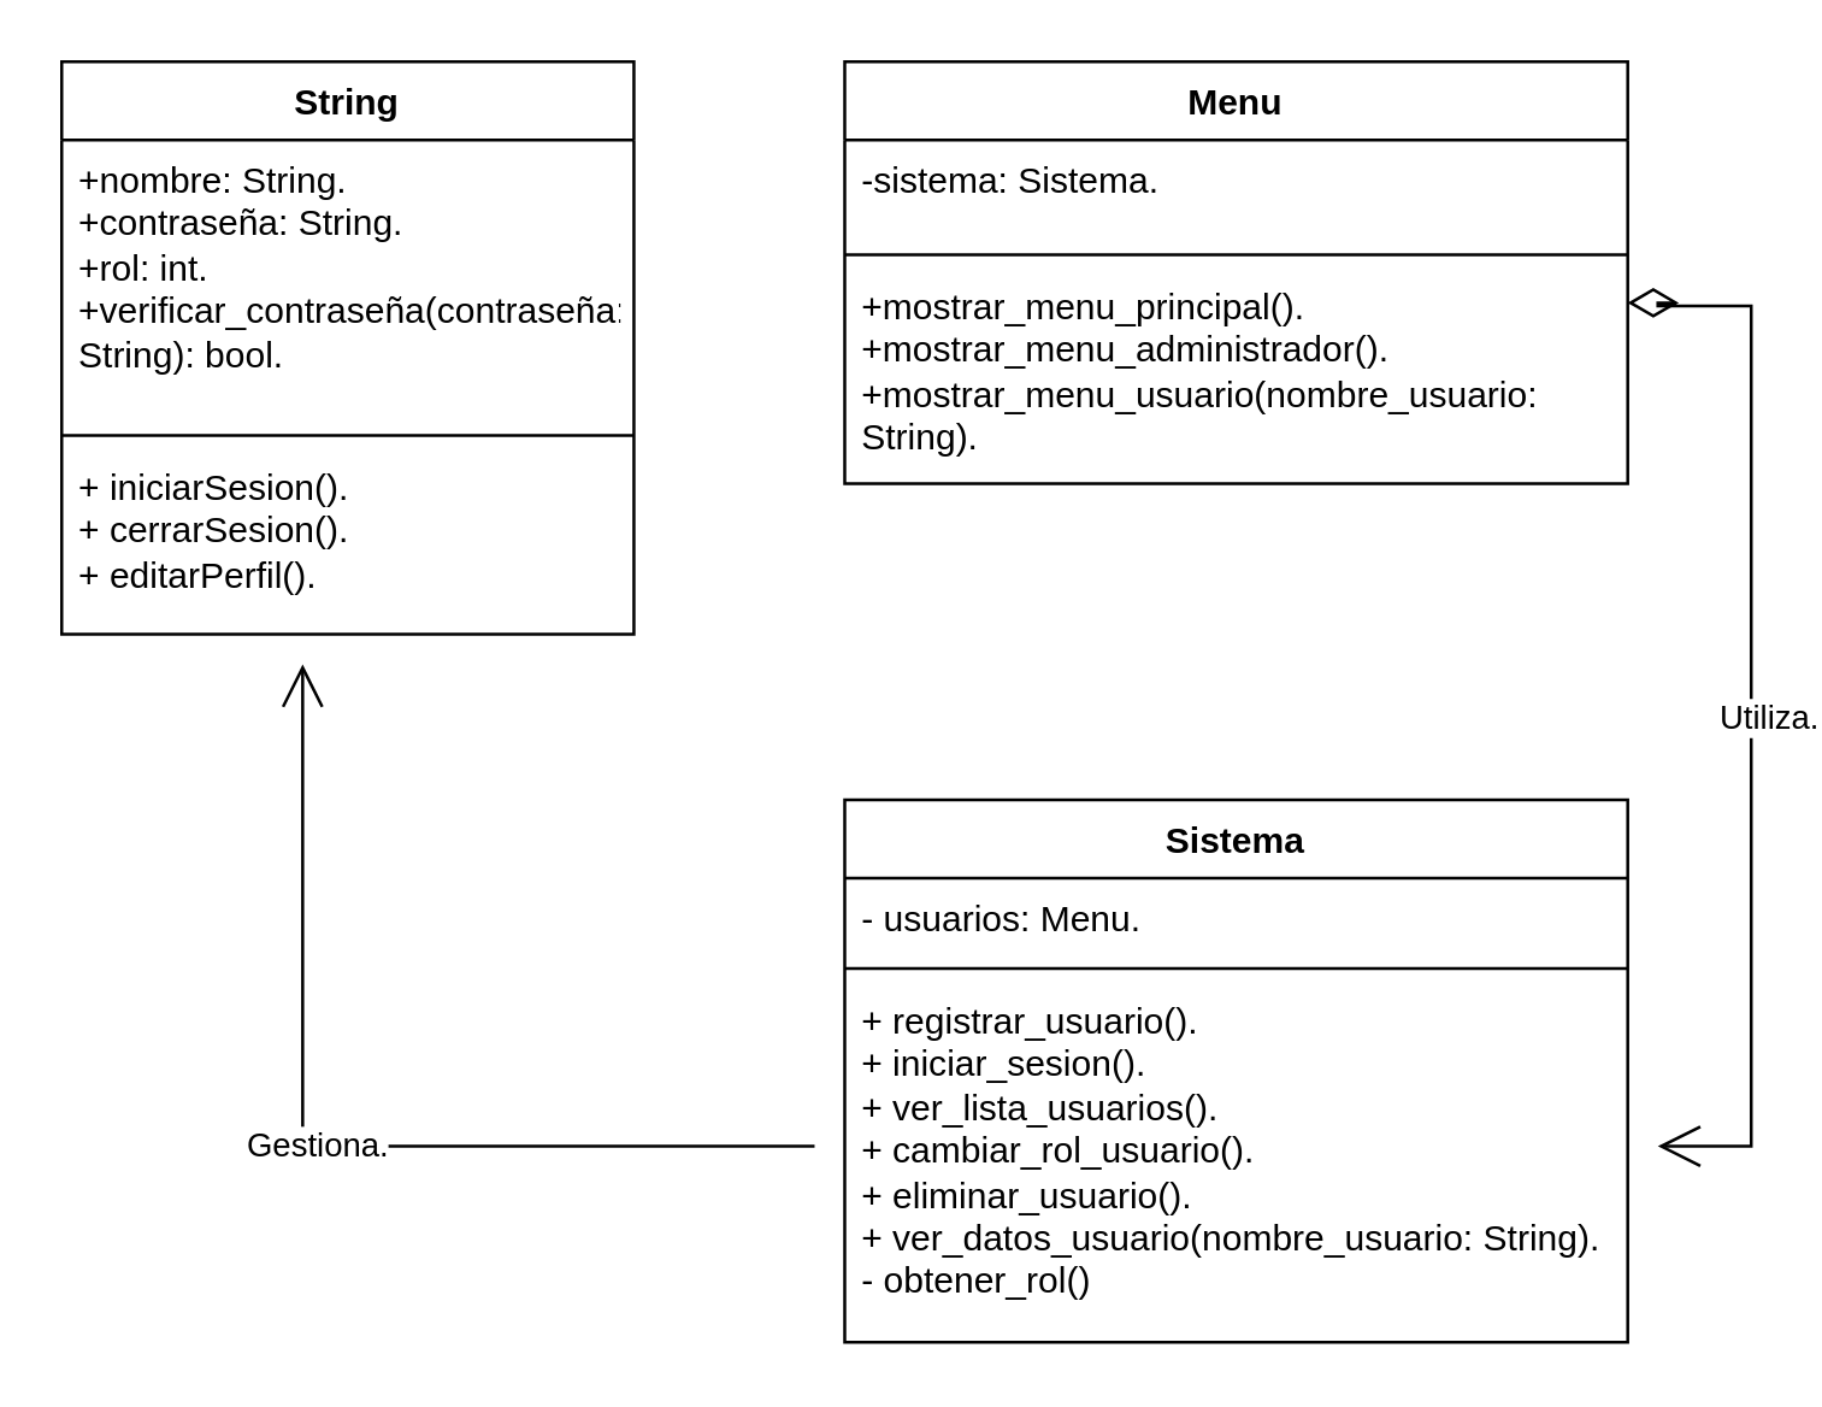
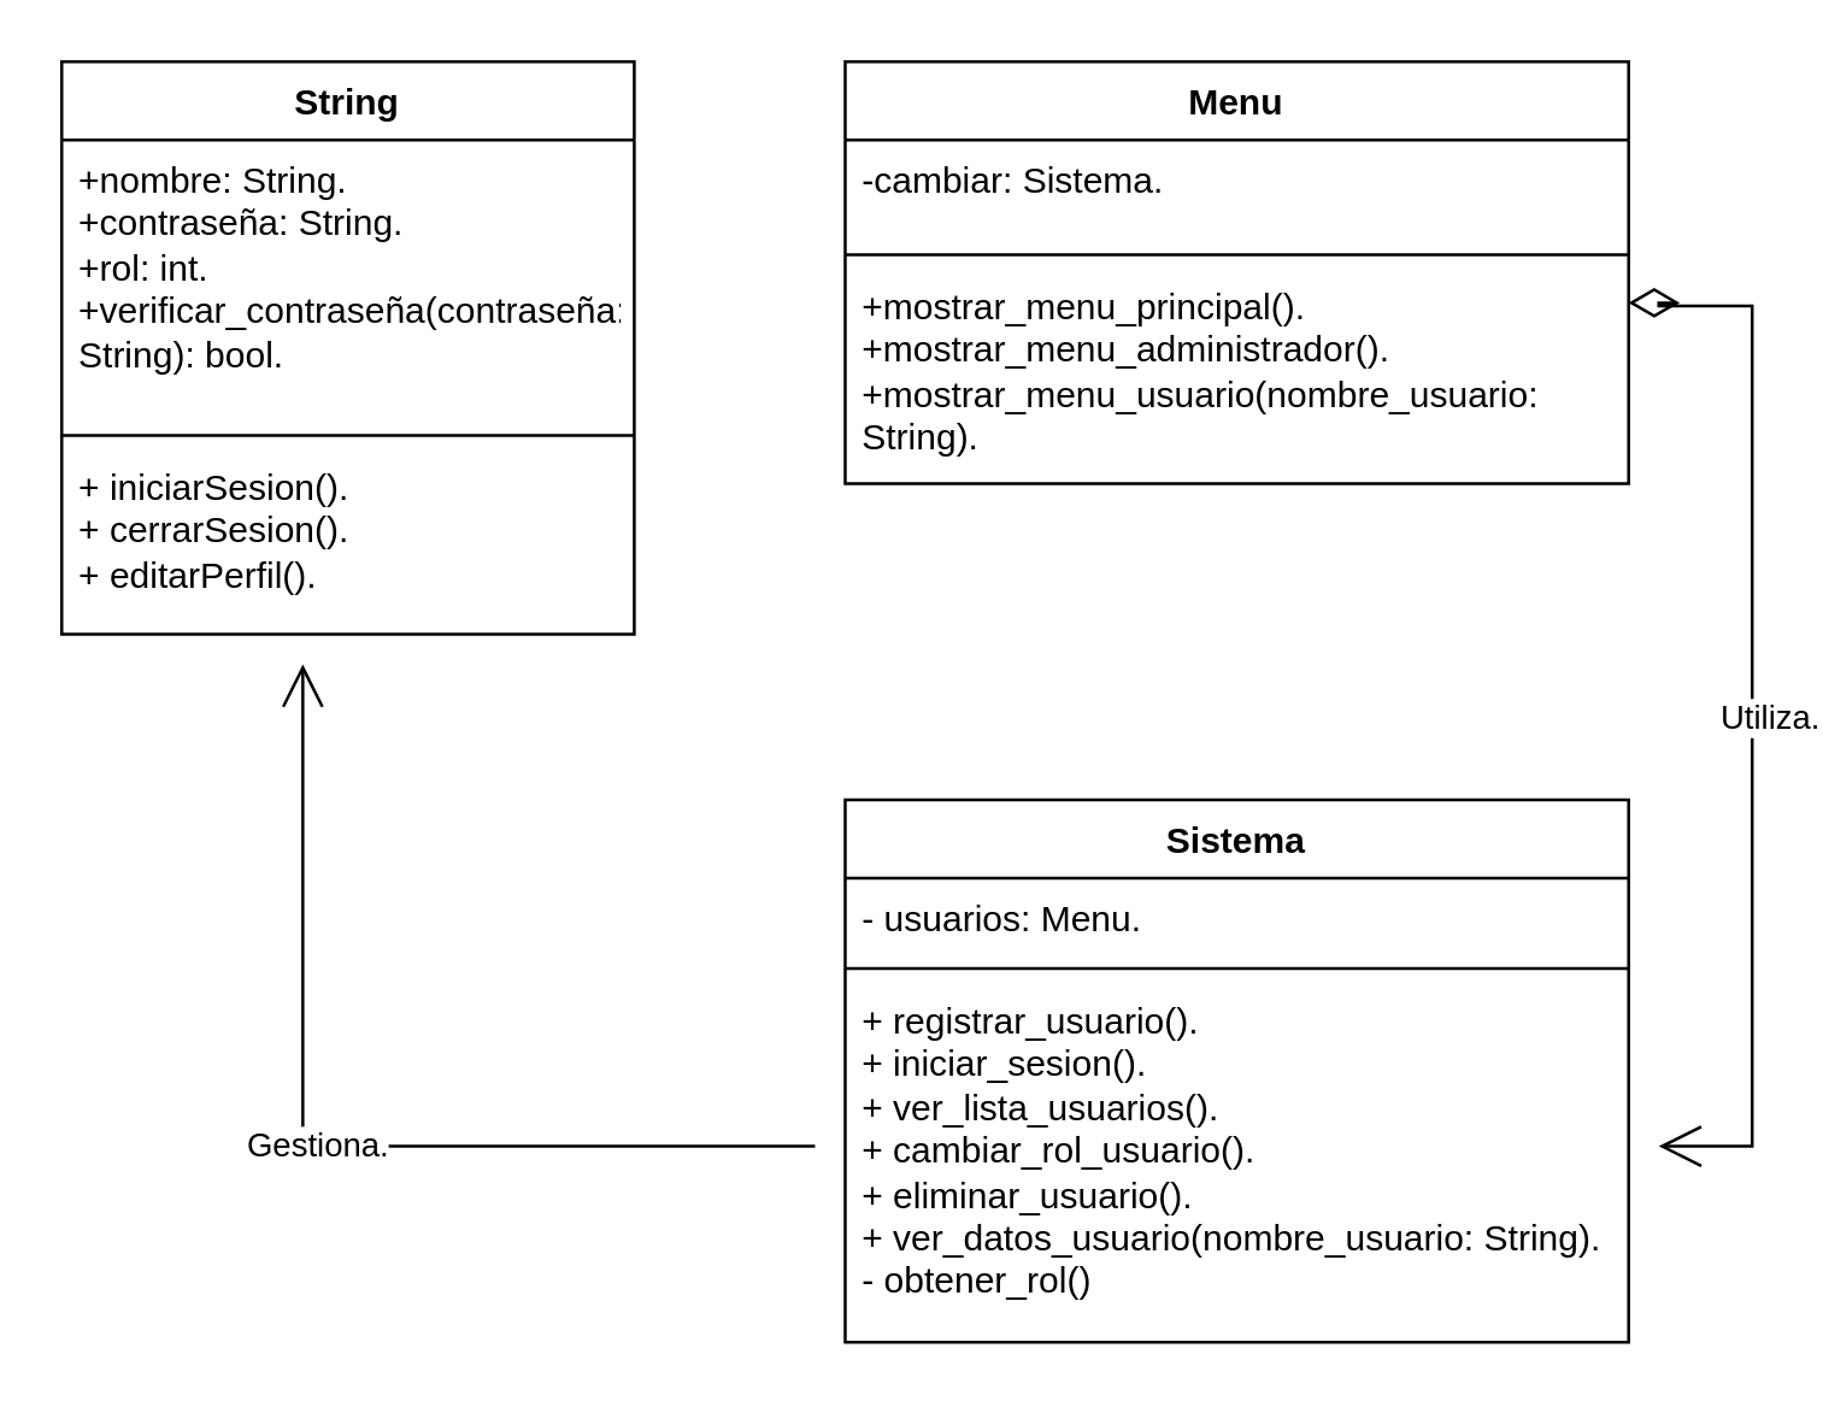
  <mxCell id="0" />
  <mxCell id="1" parent="0" />
  <mxCell id="2" value="String" style="swimlane;fontStyle=1;align=center;verticalAlign=top;childLayout=stackLayout;horizontal=1;startSize=26;horizontalStack=0;resizeParent=1;resizeParentMax=0;resizeLast=0;collapsible=1;marginBottom=0;whiteSpace=wrap;html=1;" vertex="1" parent="1"><mxGeometry x="20" y="20" width="190" height="190" as="geometry" /></mxCell>
  <mxCell id="3" value="+nombre: String.&lt;br&gt;        +contraseña: String.&lt;br&gt;        +rol: int.&lt;br&gt;        +verificar_contraseña(contraseña: String): bool." style="text;strokeColor=none;fillColor=none;align=left;verticalAlign=top;spacingLeft=4;spacingRight=4;overflow=hidden;rotatable=0;points=[[0,0.5],[1,0.5]];portConstraint=eastwest;whiteSpace=wrap;html=1;" vertex="1" parent="2"><mxGeometry y="26" width="190" height="94" as="geometry" /></mxCell>
  <mxCell id="4" value="" style="line;strokeWidth=1;fillColor=none;align=left;verticalAlign=middle;spacingTop=-1;spacingLeft=3;spacingRight=3;rotatable=0;labelPosition=right;points=[];portConstraint=eastwest;strokeColor=inherit;" vertex="1" parent="2"><mxGeometry y="120" width="190" height="8" as="geometry" /></mxCell>
  <mxCell id="5" value="+ iniciarSesion().&lt;br&gt;+ cerrarSesion().&lt;br&gt;+ editarPerfil()." style="text;strokeColor=none;fillColor=none;align=left;verticalAlign=top;spacingLeft=4;spacingRight=4;overflow=hidden;rotatable=0;points=[[0,0.5],[1,0.5]];portConstraint=eastwest;whiteSpace=wrap;html=1;" vertex="1" parent="2"><mxGeometry y="128" width="190" height="62" as="geometry" /></mxCell>
  <mxCell id="6" value="Menu" style="swimlane;fontStyle=1;align=center;verticalAlign=top;childLayout=stackLayout;horizontal=1;startSize=26;horizontalStack=0;resizeParent=1;resizeParentMax=0;resizeLast=0;collapsible=1;marginBottom=0;whiteSpace=wrap;html=1;" vertex="1" parent="1"><mxGeometry x="280" y="20" width="260" height="140" as="geometry" /></mxCell>
- <mxCell id="7" value="-sistema: Sistema.&lt;div&gt;&lt;br/&gt;&lt;/div&gt;" style="text;strokeColor=none;fillColor=none;align=left;verticalAlign=top;spacingLeft=4;spacingRight=4;overflow=hidden;rotatable=0;points=[[0,0.5],[1,0.5]];portConstraint=eastwest;whiteSpace=wrap;html=1;" vertex="1" parent="6"><mxGeometry y="26" width="260" height="34" as="geometry" /></mxCell>
+ <mxCell id="7" value="-cambiar: Sistema.&lt;div&gt;&lt;br/&gt;&lt;/div&gt;" style="text;strokeColor=none;fillColor=none;align=left;verticalAlign=top;spacingLeft=4;spacingRight=4;overflow=hidden;rotatable=0;points=[[0,0.5],[1,0.5]];portConstraint=eastwest;whiteSpace=wrap;html=1;" vertex="1" parent="6"><mxGeometry y="26" width="260" height="34" as="geometry" /></mxCell>
  <mxCell id="8" value="" style="line;strokeWidth=1;fillColor=none;align=left;verticalAlign=middle;spacingTop=-1;spacingLeft=3;spacingRight=3;rotatable=0;labelPosition=right;points=[];portConstraint=eastwest;strokeColor=inherit;" vertex="1" parent="6"><mxGeometry y="60" width="260" height="8" as="geometry" /></mxCell>
  <mxCell id="9" value="+mostrar_menu_principal().&lt;br&gt;+mostrar_menu_administrador().&lt;div&gt;+mostrar_menu_usuario(nombre_usuario: String).&lt;/div&gt;" style="text;strokeColor=none;fillColor=none;align=left;verticalAlign=top;spacingLeft=4;spacingRight=4;overflow=hidden;rotatable=0;points=[[0,0.5],[1,0.5]];portConstraint=eastwest;whiteSpace=wrap;html=1;" vertex="1" parent="6"><mxGeometry y="68" width="260" height="72" as="geometry" /></mxCell>
  <mxCell id="10" value="Sistema" style="swimlane;fontStyle=1;align=center;verticalAlign=top;childLayout=stackLayout;horizontal=1;startSize=26;horizontalStack=0;resizeParent=1;resizeParentMax=0;resizeLast=0;collapsible=1;marginBottom=0;whiteSpace=wrap;html=1;" vertex="1" parent="1"><mxGeometry x="280" y="265" width="260" height="180" as="geometry" /></mxCell>
  <mxCell id="11" value="- usuarios: Menu." style="text;strokeColor=none;fillColor=none;align=left;verticalAlign=top;spacingLeft=4;spacingRight=4;overflow=hidden;rotatable=0;points=[[0,0.5],[1,0.5]];portConstraint=eastwest;whiteSpace=wrap;html=1;" vertex="1" parent="10"><mxGeometry y="26" width="260" height="26" as="geometry" /></mxCell>
  <mxCell id="12" value="" style="line;strokeWidth=1;fillColor=none;align=left;verticalAlign=middle;spacingTop=-1;spacingLeft=3;spacingRight=3;rotatable=0;labelPosition=right;points=[];portConstraint=eastwest;strokeColor=inherit;" vertex="1" parent="10"><mxGeometry y="52" width="260" height="8" as="geometry" /></mxCell>
  <mxCell id="13" value="+ registrar_usuario().&lt;div&gt;+ iniciar_sesion().&lt;/div&gt;&lt;div&gt;+ ver_lista_usuarios().&lt;/div&gt;&lt;div&gt;+ cambiar_rol_usuario().&lt;/div&gt;&lt;div&gt;+ eliminar_usuario().&lt;/div&gt;&lt;div&gt;+ ver_datos_usuario(nombre_usuario: String).&lt;/div&gt;&lt;div&gt;- obtener_rol()&lt;/div&gt;" style="text;strokeColor=none;fillColor=none;align=left;verticalAlign=top;spacingLeft=4;spacingRight=4;overflow=hidden;rotatable=0;points=[[0,0.5],[1,0.5]];portConstraint=eastwest;whiteSpace=wrap;html=1;" vertex="1" parent="10"><mxGeometry y="60" width="260" height="120" as="geometry" /></mxCell>
  <mxCell id="14" value="" style="endArrow=open;html=1;endSize=12;startArrow=diamondThin;startSize=14;startFill=0;edgeStyle=orthogonalEdgeStyle;align=left;verticalAlign=bottom;rounded=0;exitX=0.342;exitY=1.069;exitDx=0;exitDy=0;exitPerimeter=0;" edge="1" parent="1"><mxGeometry x="-1" y="3" relative="1" as="geometry"><mxPoint x="540" y="99.998" as="sourcePoint" /><mxPoint x="550" y="380" as="targetPoint" /><Array as="points"><mxPoint x="550" y="100" /><mxPoint x="550" y="101" /><mxPoint x="581" y="101" /><mxPoint x="581" y="380" /></Array></mxGeometry></mxCell>
  <mxCell id="15" value="Utiliza." style="edgeLabel;html=1;align=center;verticalAlign=middle;resizable=0;points=[];" vertex="1" connectable="0" parent="14"><mxGeometry x="0.017" y="5" relative="1" as="geometry"><mxPoint as="offset" /></mxGeometry></mxCell>
  <mxCell id="16" value="Gestiona." style="endArrow=open;endFill=1;endSize=12;html=1;rounded=0;" edge="1" parent="1"><mxGeometry width="160" relative="1" as="geometry"><mxPoint x="270" y="380" as="sourcePoint" /><mxPoint x="100" y="220" as="targetPoint" /><Array as="points"><mxPoint x="100" y="380" /></Array></mxGeometry></mxCell>
